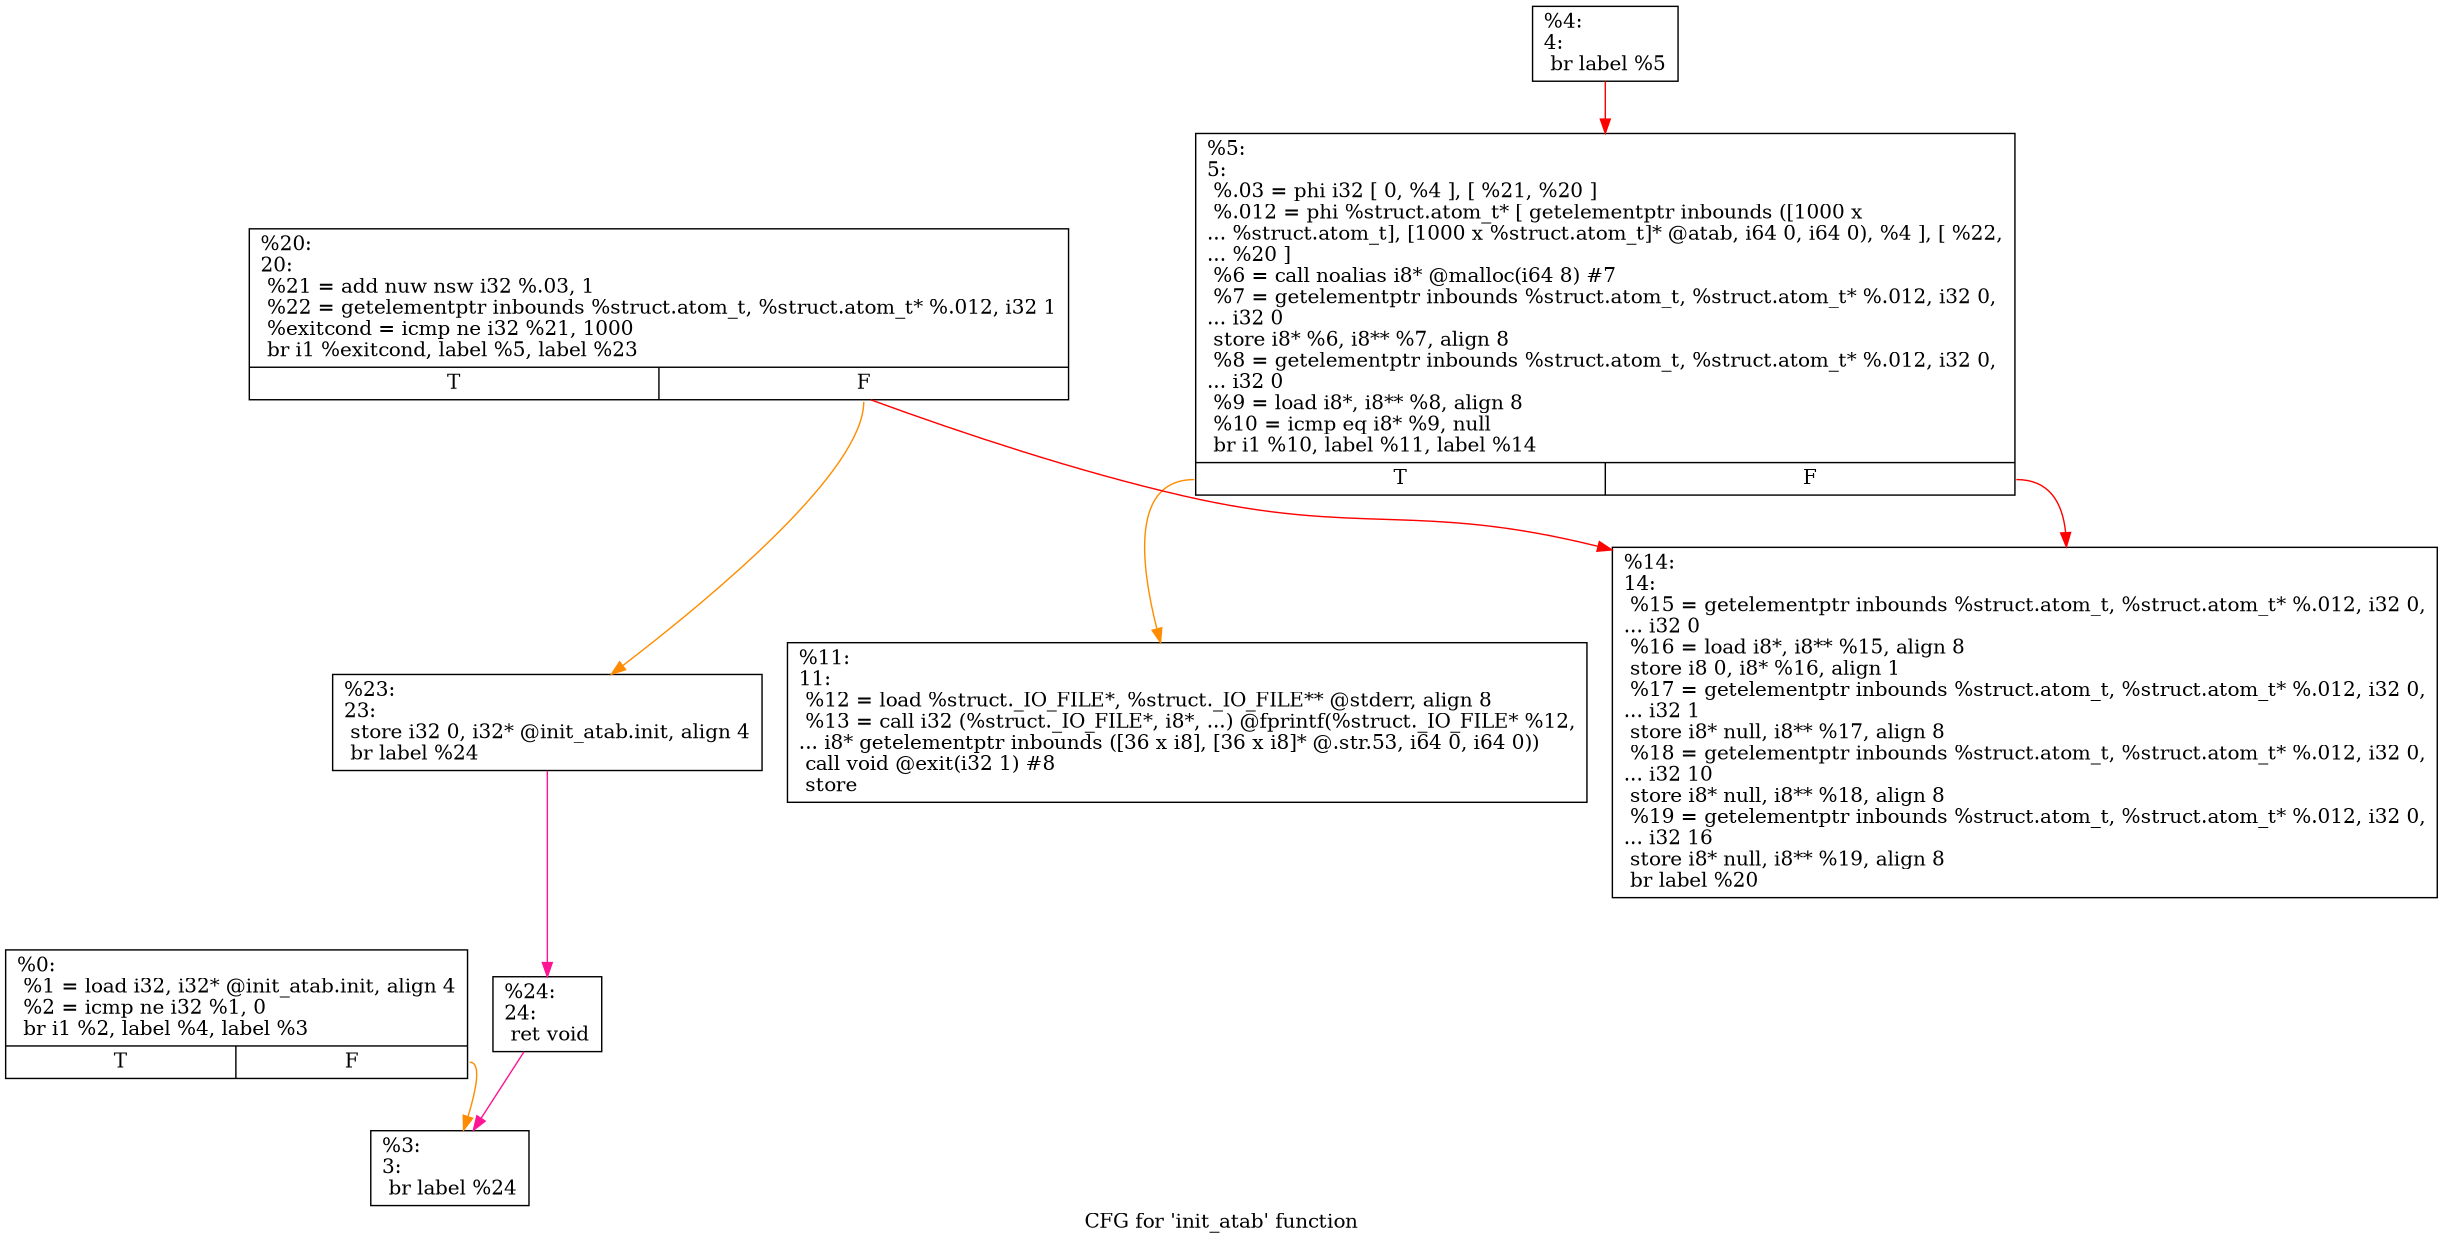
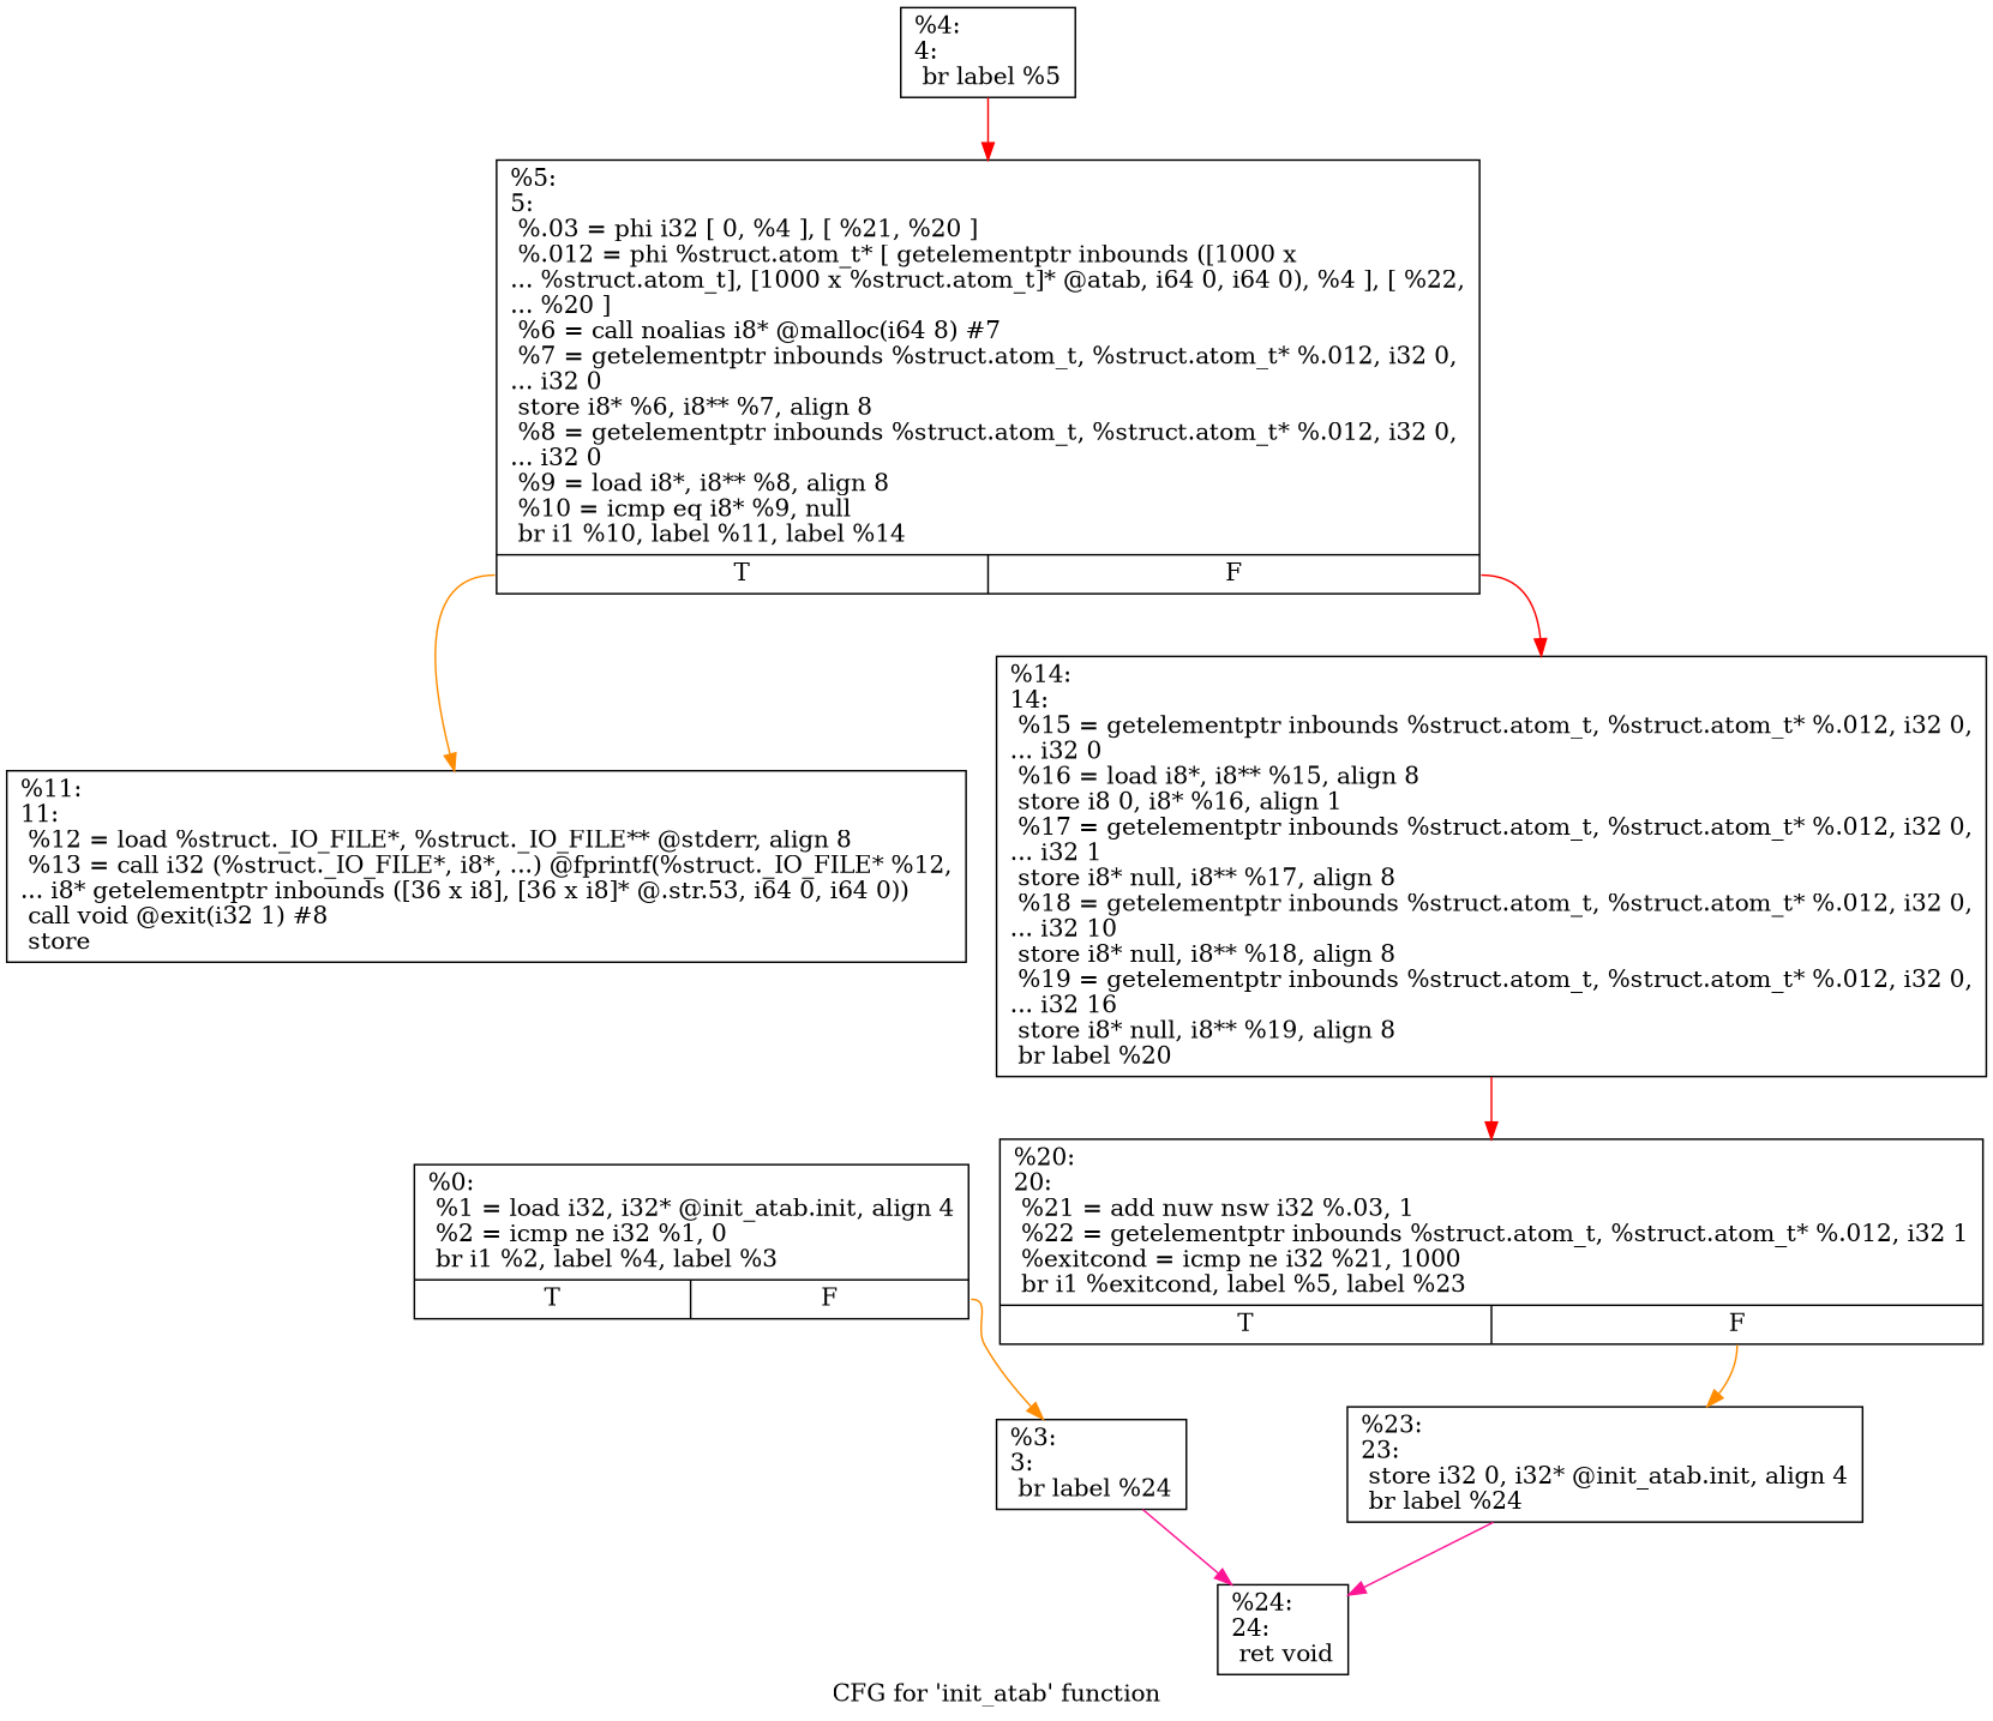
  digraph {
    label="CFG for 'init_atab' function"
    node [shape=record]
    edge [color=darkorange]
    n1 [label="{%0:\l  %1 = load i32, i32* @init_atab.init, align 4\l  %2 = icmp ne i32 %1, 0\l  br i1 %2, label %4, label %3\l|{<s0>T|<s1>F}}"]
    n2 [label="{%3:\l3:                                                \l  br label %24\l}"]
    n3 [label="{%4:\l4:                                                \l  br label %5\l}"]
    n4 [label="{%5:\l5:                                                \l  %.03 = phi i32 [ 0, %4 ], [ %21, %20 ]\l  %.012 = phi %struct.atom_t* [ getelementptr inbounds ([1000 x\l... %struct.atom_t], [1000 x %struct.atom_t]* @atab, i64 0, i64 0), %4 ], [ %22,\l... %20 ]\l  %6 = call noalias i8* @malloc(i64 8) #7\l  %7 = getelementptr inbounds %struct.atom_t, %struct.atom_t* %.012, i32 0,\l... i32 0\l  store i8* %6, i8** %7, align 8\l  %8 = getelementptr inbounds %struct.atom_t, %struct.atom_t* %.012, i32 0,\l... i32 0\l  %9 = load i8*, i8** %8, align 8\l  %10 = icmp eq i8* %9, null\l  br i1 %10, label %11, label %14\l|{<s0>T|<s1>F}}"]
    n5 [label="{%24:\l24:                                               \l  ret void\l}"]
    n6 [label="{%11:\l11:                                               \l  %12 = load %struct._IO_FILE*, %struct._IO_FILE** @stderr, align 8\l  %13 = call i32 (%struct._IO_FILE*, i8*, ...) @fprintf(%struct._IO_FILE* %12,\l... i8* getelementptr inbounds ([36 x i8], [36 x i8]* @.str.53, i64 0, i64 0))\l  call void @exit(i32 1) #8\l  store\l}"]
    n7 [label="{%14:\l14:                                               \l  %15 = getelementptr inbounds %struct.atom_t, %struct.atom_t* %.012, i32 0,\l... i32 0\l  %16 = load i8*, i8** %15, align 8\l  store i8 0, i8* %16, align 1\l  %17 = getelementptr inbounds %struct.atom_t, %struct.atom_t* %.012, i32 0,\l... i32 1\l  store i8* null, i8** %17, align 8\l  %18 = getelementptr inbounds %struct.atom_t, %struct.atom_t* %.012, i32 0,\l... i32 10\l  store i8* null, i8** %18, align 8\l  %19 = getelementptr inbounds %struct.atom_t, %struct.atom_t* %.012, i32 0,\l... i32 16\l  store i8* null, i8** %19, align 8\l  br label %20\l}"]
    n8 [label="{%20:\l20:                                               \l  %21 = add nuw nsw i32 %.03, 1\l  %22 = getelementptr inbounds %struct.atom_t, %struct.atom_t* %.012, i32 1\l  %exitcond = icmp ne i32 %21, 1000\l  br i1 %exitcond, label %5, label %23\l|{<s0>T|<s1>F}}"]
    n9 [label="{%23:\l23:                                               \l  store i32 0, i32* @init_atab.init, align 4\l  br label %24\l}"]
    n1 -> n2 [tailport=s1]
-   n5 -> n2 [color=deeppink]
+   n2 -> n5 [color=deeppink]
    n3 -> n4 [color=red]
    n4 -> n6 [tailport=s0]
    n4 -> n7 [color=red tailport=s1]
-   n8 -> n7 [color=red]
+   n7 -> n8 [color=red]
    n8 -> n9 [tailport=s1]
    n9 -> n5 [color=deeppink]
  }
